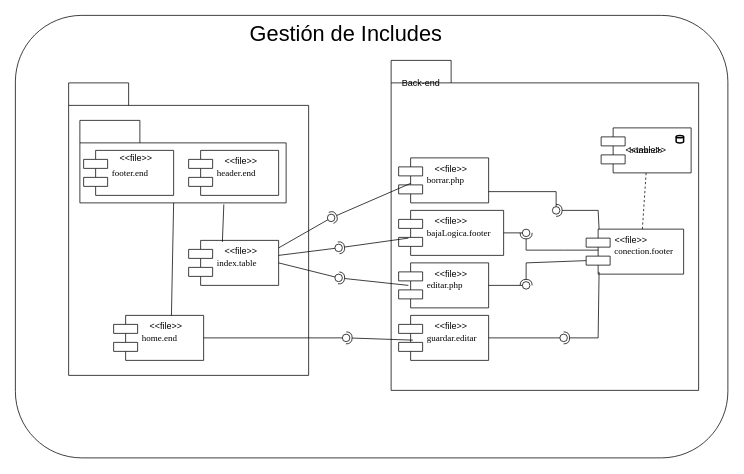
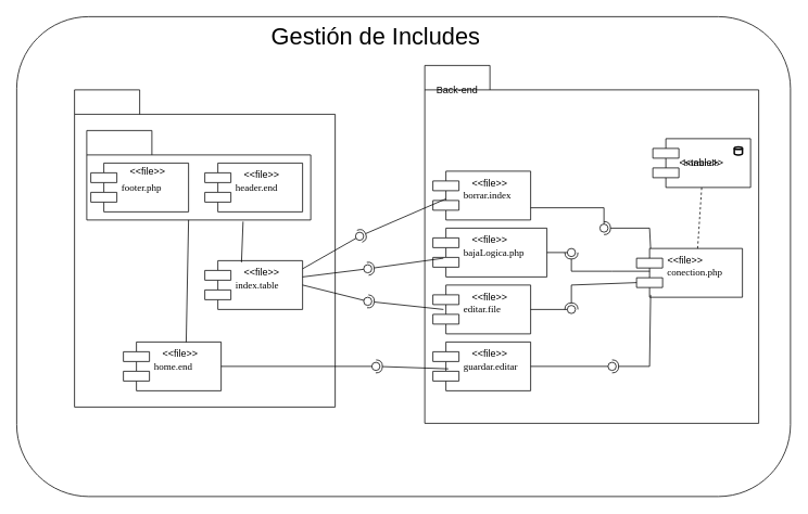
  <mxCell id="0" />
  <mxCell id="1" parent="0" />
  <mxCell id="2" value="" style="rounded=1;whiteSpace=wrap;html=1;" vertex="1" parent="1"><mxGeometry x="20" y="20" width="950" height="590" as="geometry" /></mxCell>
  <mxCell id="3" value="" style="shape=folder;fontStyle=1;tabWidth=80;tabHeight=30;tabPosition=left;html=1;boundedLbl=1;whiteSpace=wrap;" vertex="1" parent="1"><mxGeometry x="91" y="110" width="320" height="390" as="geometry" /></mxCell>
  <mxCell id="4" value="" style="shape=folder;fontStyle=1;tabWidth=80;tabHeight=30;tabPosition=left;html=1;boundedLbl=1;whiteSpace=wrap;" vertex="1" parent="1"><mxGeometry x="106" y="160" width="275" height="110" as="geometry" /></mxCell>
  <mxCell id="5" value="" style="endArrow=none;html=1;rounded=0;exitX=0.642;exitY=0.05;exitDx=0;exitDy=0;exitPerimeter=0;" edge="1" parent="1" source="8"><mxGeometry width="50" height="50" relative="1" as="geometry"><mxPoint x="181" y="320" as="sourcePoint" /><mxPoint x="231" y="270" as="targetPoint" /></mxGeometry></mxCell>
- <mxCell id="6" value="footer.end" style="shape=component;align=left;spacingLeft=36;rounded=0;shadow=0;comic=0;labelBackgroundColor=none;strokeWidth=1;fontFamily=Verdana;fontSize=12;html=1;" vertex="1" parent="1"><mxGeometry x="111" y="200" width="120" height="60" as="geometry" /></mxCell>
+ <mxCell id="6" value="footer.php" style="shape=component;align=left;spacingLeft=36;rounded=0;shadow=0;comic=0;labelBackgroundColor=none;strokeWidth=1;fontFamily=Verdana;fontSize=12;html=1;" vertex="1" parent="1"><mxGeometry x="111" y="200" width="120" height="60" as="geometry" /></mxCell>
  <mxCell id="7" value="header.end" style="shape=component;align=left;spacingLeft=36;rounded=0;shadow=0;comic=0;labelBackgroundColor=none;strokeWidth=1;fontFamily=Verdana;fontSize=12;html=1;" vertex="1" parent="1"><mxGeometry x="251" y="200" width="120" height="60" as="geometry" /></mxCell>
  <mxCell id="8" value="home.end" style="shape=component;align=left;spacingLeft=36;rounded=0;shadow=0;comic=0;labelBackgroundColor=none;strokeWidth=1;fontFamily=Verdana;fontSize=12;html=1;" vertex="1" parent="1"><mxGeometry x="151" y="420" width="120" height="60" as="geometry" /></mxCell>
  <mxCell id="9" value="index.table" style="shape=component;align=left;spacingLeft=36;rounded=0;shadow=0;comic=0;labelBackgroundColor=none;strokeWidth=1;fontFamily=Verdana;fontSize=12;html=1;" vertex="1" parent="1"><mxGeometry x="251" y="320" width="120" height="60" as="geometry" /></mxCell>
  <mxCell id="10" value="" style="endArrow=none;html=1;rounded=0;exitX=0.375;exitY=0.033;exitDx=0;exitDy=0;exitPerimeter=0;entryX=0.698;entryY=1.018;entryDx=0;entryDy=0;entryPerimeter=0;" edge="1" parent="1" source="9" target="4"><mxGeometry width="50" height="50" relative="1" as="geometry"><mxPoint x="191" y="330" as="sourcePoint" /><mxPoint x="241" y="280" as="targetPoint" /></mxGeometry></mxCell>
  <mxCell id="11" value="" style="shape=folder;fontStyle=1;tabWidth=80;tabHeight=30;tabPosition=left;html=1;boundedLbl=1;whiteSpace=wrap;" vertex="1" parent="1"><mxGeometry x="521" y="80" width="410" height="440" as="geometry" /></mxCell>
  <mxCell id="12" value="&amp;lt;&amp;lt;file&amp;gt;&amp;gt;" style="text;html=1;strokeColor=none;fillColor=none;align=center;verticalAlign=middle;whiteSpace=wrap;rounded=0;" vertex="1" parent="1"><mxGeometry x="151" y="200" width="60" height="20" as="geometry" /></mxCell>
  <mxCell id="13" value="borrar.db" style="shape=component;align=left;spacingLeft=36;rounded=0;shadow=0;comic=0;labelBackgroundColor=none;strokeWidth=1;fontFamily=Verdana;fontSize=12;html=1;" vertex="1" parent="1"><mxGeometry x="801" y="170" width="120" height="60" as="geometry" /></mxCell>
- <mxCell id="14" value="conection.footer" style="shape=component;align=left;spacingLeft=36;rounded=0;shadow=0;comic=0;labelBackgroundColor=none;strokeWidth=1;fontFamily=Verdana;fontSize=12;html=1;" vertex="1" parent="1"><mxGeometry x="781" y="305" width="130" height="60" as="geometry" /></mxCell>
+ <mxCell id="14" value="conection.php" style="shape=component;align=left;spacingLeft=36;rounded=0;shadow=0;comic=0;labelBackgroundColor=none;strokeWidth=1;fontFamily=Verdana;fontSize=12;html=1;" vertex="1" parent="1"><mxGeometry x="781" y="305" width="130" height="60" as="geometry" /></mxCell>
  <mxCell id="15" value="guardar.editar" style="shape=component;align=left;spacingLeft=36;rounded=0;shadow=0;comic=0;labelBackgroundColor=none;strokeWidth=1;fontFamily=Verdana;fontSize=12;html=1;" vertex="1" parent="1"><mxGeometry x="531" y="420" width="120" height="60" as="geometry" /></mxCell>
- <mxCell id="16" value="editar.php" style="shape=component;align=left;spacingLeft=36;rounded=0;shadow=0;comic=0;labelBackgroundColor=none;strokeWidth=1;fontFamily=Verdana;fontSize=12;html=1;" vertex="1" parent="1"><mxGeometry x="531" y="350" width="120" height="60" as="geometry" /></mxCell>
- <mxCell id="17" value="bajaLogica.footer" style="shape=component;align=left;spacingLeft=36;rounded=0;shadow=0;comic=0;labelBackgroundColor=none;strokeWidth=1;fontFamily=Verdana;fontSize=12;html=1;" vertex="1" parent="1"><mxGeometry x="531" y="280" width="140" height="60" as="geometry" /></mxCell>
- <mxCell id="18" value="borrar.php" style="shape=component;align=left;spacingLeft=36;rounded=0;shadow=0;comic=0;labelBackgroundColor=none;strokeWidth=1;fontFamily=Verdana;fontSize=12;html=1;" vertex="1" parent="1"><mxGeometry x="531" y="210" width="120" height="60" as="geometry" /></mxCell>
+ <mxCell id="16" value="editar.file" style="shape=component;align=left;spacingLeft=36;rounded=0;shadow=0;comic=0;labelBackgroundColor=none;strokeWidth=1;fontFamily=Verdana;fontSize=12;html=1;" vertex="1" parent="1"><mxGeometry x="531" y="350" width="120" height="60" as="geometry" /></mxCell>
+ <mxCell id="17" value="bajaLogica.php" style="shape=component;align=left;spacingLeft=36;rounded=0;shadow=0;comic=0;labelBackgroundColor=none;strokeWidth=1;fontFamily=Verdana;fontSize=12;html=1;" vertex="1" parent="1"><mxGeometry x="531" y="280" width="140" height="60" as="geometry" /></mxCell>
+ <mxCell id="18" value="borrar.index" style="shape=component;align=left;spacingLeft=36;rounded=0;shadow=0;comic=0;labelBackgroundColor=none;strokeWidth=1;fontFamily=Verdana;fontSize=12;html=1;" vertex="1" parent="1"><mxGeometry x="531" y="210" width="120" height="60" as="geometry" /></mxCell>
  <mxCell id="19" value="" style="rounded=0;orthogonalLoop=1;jettySize=auto;html=1;endArrow=oval;endFill=0;sketch=0;sourcePerimeterSpacing=0;targetPerimeterSpacing=0;endSize=10;exitX=1;exitY=0.75;exitDx=0;exitDy=0;" edge="1" parent="1" source="18"><mxGeometry relative="1" as="geometry"><mxPoint x="796" y="280" as="sourcePoint" /><mxPoint x="741" y="280" as="targetPoint" /><Array as="points"><mxPoint x="741" y="255" /></Array></mxGeometry></mxCell>
  <mxCell id="20" value="" style="rounded=0;orthogonalLoop=1;jettySize=auto;html=1;endArrow=oval;endFill=0;sketch=0;sourcePerimeterSpacing=0;targetPerimeterSpacing=0;endSize=10;exitX=1;exitY=0.5;exitDx=0;exitDy=0;" edge="1" parent="1" source="17"><mxGeometry relative="1" as="geometry"><mxPoint x="701" y="310" as="sourcePoint" /><mxPoint x="701" y="310" as="targetPoint" /></mxGeometry></mxCell>
  <mxCell id="21" value="" style="rounded=0;orthogonalLoop=1;jettySize=auto;html=1;endArrow=oval;endFill=0;sketch=0;sourcePerimeterSpacing=0;targetPerimeterSpacing=0;endSize=10;exitX=1;exitY=0.5;exitDx=0;exitDy=0;" edge="1" parent="1" source="16"><mxGeometry relative="1" as="geometry"><mxPoint x="701" y="370" as="sourcePoint" /><mxPoint x="701" y="380" as="targetPoint" /></mxGeometry></mxCell>
  <mxCell id="22" value="" style="rounded=0;orthogonalLoop=1;jettySize=auto;html=1;endArrow=oval;endFill=0;sketch=0;sourcePerimeterSpacing=0;targetPerimeterSpacing=0;endSize=10;exitX=1;exitY=0.5;exitDx=0;exitDy=0;" edge="1" parent="1" source="15"><mxGeometry relative="1" as="geometry"><mxPoint x="701" y="440" as="sourcePoint" /><mxPoint x="751" y="450" as="targetPoint" /></mxGeometry></mxCell>
  <mxCell id="23" value="" style="rounded=0;orthogonalLoop=1;jettySize=auto;html=1;endArrow=halfCircle;endFill=0;endSize=6;strokeWidth=1;sketch=0;exitX=0.133;exitY=0;exitDx=0;exitDy=0;exitPerimeter=0;" edge="1" parent="1" source="14"><mxGeometry relative="1" as="geometry"><mxPoint x="731" y="372.5" as="sourcePoint" /><mxPoint x="741" y="280" as="targetPoint" /><Array as="points"><mxPoint x="797" y="280" /></Array></mxGeometry></mxCell>
  <mxCell id="24" value="" style="rounded=0;orthogonalLoop=1;jettySize=auto;html=1;endArrow=halfCircle;endFill=0;endSize=6;strokeWidth=1;sketch=0;exitX=0.125;exitY=0.467;exitDx=0;exitDy=0;exitPerimeter=0;" edge="1" parent="1" source="14"><mxGeometry relative="1" as="geometry"><mxPoint x="796" y="352" as="sourcePoint" /><mxPoint x="701" y="310" as="targetPoint" /><Array as="points"><mxPoint x="751" y="333" /><mxPoint x="701" y="333" /></Array></mxGeometry></mxCell>
  <mxCell id="25" value="" style="rounded=0;orthogonalLoop=1;jettySize=auto;html=1;endArrow=halfCircle;endFill=0;endSize=6;strokeWidth=1;sketch=0;exitX=0;exitY=0.7;exitDx=0;exitDy=0;" edge="1" parent="1" source="14"><mxGeometry relative="1" as="geometry"><mxPoint x="796" y="348" as="sourcePoint" /><mxPoint x="701" y="380" as="targetPoint" /><Array as="points"><mxPoint x="701" y="350" /></Array></mxGeometry></mxCell>
  <mxCell id="26" value="" style="rounded=0;orthogonalLoop=1;jettySize=auto;html=1;endArrow=halfCircle;endFill=0;endSize=6;strokeWidth=1;sketch=0;exitX=0.133;exitY=0.95;exitDx=0;exitDy=0;exitPerimeter=0;" edge="1" parent="1" source="14"><mxGeometry relative="1" as="geometry"><mxPoint x="808" y="345" as="sourcePoint" /><mxPoint x="751" y="450" as="targetPoint" /><Array as="points"><mxPoint x="797" y="450" /></Array></mxGeometry></mxCell>
  <mxCell id="27" value="Back-end" style="text;html=1;strokeColor=none;fillColor=none;align=center;verticalAlign=middle;whiteSpace=wrap;rounded=0;" vertex="1" parent="1"><mxGeometry x="531" y="95" width="60" height="30" as="geometry" /></mxCell>
  <mxCell id="28" value="" style="rounded=0;orthogonalLoop=1;jettySize=auto;html=1;endArrow=oval;endFill=0;sketch=0;sourcePerimeterSpacing=0;targetPerimeterSpacing=0;endSize=10;exitX=1;exitY=0.5;exitDx=0;exitDy=0;" edge="1" parent="1"><mxGeometry relative="1" as="geometry"><mxPoint x="371" y="340" as="sourcePoint" /><mxPoint x="451" y="330" as="targetPoint" /></mxGeometry></mxCell>
  <mxCell id="29" value="" style="rounded=0;orthogonalLoop=1;jettySize=auto;html=1;endArrow=oval;endFill=0;sketch=0;sourcePerimeterSpacing=0;targetPerimeterSpacing=0;endSize=10;exitX=1;exitY=0.5;exitDx=0;exitDy=0;" edge="1" parent="1"><mxGeometry relative="1" as="geometry"><mxPoint x="371" y="330" as="sourcePoint" /><mxPoint x="441" y="290" as="targetPoint" /></mxGeometry></mxCell>
  <mxCell id="30" value="" style="rounded=0;orthogonalLoop=1;jettySize=auto;html=1;endArrow=oval;endFill=0;sketch=0;sourcePerimeterSpacing=0;targetPerimeterSpacing=0;endSize=10;exitX=1;exitY=0.5;exitDx=0;exitDy=0;" edge="1" parent="1" source="9"><mxGeometry relative="1" as="geometry"><mxPoint x="371" y="350" as="sourcePoint" /><mxPoint x="451" y="370" as="targetPoint" /></mxGeometry></mxCell>
  <mxCell id="31" value="" style="rounded=0;orthogonalLoop=1;jettySize=auto;html=1;endArrow=oval;endFill=0;sketch=0;sourcePerimeterSpacing=0;targetPerimeterSpacing=0;endSize=10;exitX=1;exitY=0.5;exitDx=0;exitDy=0;" edge="1" parent="1" source="8"><mxGeometry relative="1" as="geometry"><mxPoint x="301" y="450" as="sourcePoint" /><mxPoint x="461" y="450" as="targetPoint" /></mxGeometry></mxCell>
  <mxCell id="32" value="" style="rounded=0;orthogonalLoop=1;jettySize=auto;html=1;endArrow=halfCircle;endFill=0;endSize=6;strokeWidth=1;sketch=0;exitX=0.133;exitY=0.567;exitDx=0;exitDy=0;exitPerimeter=0;" edge="1" parent="1" source="18"><mxGeometry relative="1" as="geometry"><mxPoint x="541" y="235.52" as="sourcePoint" /><mxPoint x="441" y="290" as="targetPoint" /><Array as="points" /></mxGeometry></mxCell>
  <mxCell id="33" value="" style="rounded=0;orthogonalLoop=1;jettySize=auto;html=1;endArrow=halfCircle;endFill=0;endSize=6;strokeWidth=1;sketch=0;exitX=0.092;exitY=0.617;exitDx=0;exitDy=0;exitPerimeter=0;" edge="1" parent="1" source="17"><mxGeometry relative="1" as="geometry"><mxPoint x="551" y="341" as="sourcePoint" /><mxPoint x="451" y="330" as="targetPoint" /><Array as="points" /></mxGeometry></mxCell>
  <mxCell id="34" value="" style="rounded=0;orthogonalLoop=1;jettySize=auto;html=1;endArrow=halfCircle;endFill=0;endSize=6;strokeWidth=1;sketch=0;exitX=0.108;exitY=0.5;exitDx=0;exitDy=0;exitPerimeter=0;" edge="1" parent="1" source="16"><mxGeometry relative="1" as="geometry"><mxPoint x="572" y="327" as="sourcePoint" /><mxPoint x="451" y="370" as="targetPoint" /><Array as="points" /></mxGeometry></mxCell>
  <mxCell id="35" value="&amp;lt;&amp;lt;table&amp;gt;&amp;gt;" style="text;html=1;strokeColor=none;fillColor=none;align=center;verticalAlign=middle;whiteSpace=wrap;rounded=0;" vertex="1" parent="1"><mxGeometry x="831" y="185" width="60" height="30" as="geometry" /></mxCell>
  <mxCell id="36" value="" style="rounded=0;orthogonalLoop=1;jettySize=auto;html=1;endArrow=halfCircle;endFill=0;endSize=6;strokeWidth=1;sketch=0;exitX=0.158;exitY=0.55;exitDx=0;exitDy=0;exitPerimeter=0;" edge="1" parent="1" source="15"><mxGeometry relative="1" as="geometry"><mxPoint x="531" y="440" as="sourcePoint" /><mxPoint x="461" y="450" as="targetPoint" /><Array as="points" /></mxGeometry></mxCell>
  <mxCell id="37" value="&amp;lt;&amp;lt;file&amp;gt;&amp;gt;" style="text;html=1;strokeColor=none;fillColor=none;align=center;verticalAlign=middle;whiteSpace=wrap;rounded=0;" vertex="1" parent="1"><mxGeometry x="291" y="200" width="60" height="30" as="geometry" /></mxCell>
  <mxCell id="38" value="&amp;lt;&amp;lt;file&amp;gt;&amp;gt;" style="text;html=1;strokeColor=none;fillColor=none;align=center;verticalAlign=middle;whiteSpace=wrap;rounded=0;" vertex="1" parent="1"><mxGeometry x="291" y="320" width="60" height="30" as="geometry" /></mxCell>
  <mxCell id="39" value="&amp;lt;&amp;lt;file&amp;gt;&amp;gt;" style="text;html=1;strokeColor=none;fillColor=none;align=center;verticalAlign=middle;whiteSpace=wrap;rounded=0;" vertex="1" parent="1"><mxGeometry x="191" y="420" width="60" height="30" as="geometry" /></mxCell>
  <mxCell id="40" value="&amp;lt;&amp;lt;file&amp;gt;&amp;gt;" style="text;html=1;strokeColor=none;fillColor=none;align=center;verticalAlign=middle;whiteSpace=wrap;rounded=0;" vertex="1" parent="1"><mxGeometry x="571" y="210" width="60" height="30" as="geometry" /></mxCell>
  <mxCell id="41" value="&amp;lt;&amp;lt;file&amp;gt;&amp;gt;" style="text;html=1;strokeColor=none;fillColor=none;align=center;verticalAlign=middle;whiteSpace=wrap;rounded=0;" vertex="1" parent="1"><mxGeometry x="571" y="280" width="60" height="30" as="geometry" /></mxCell>
  <mxCell id="42" value="&amp;lt;&amp;lt;file&amp;gt;&amp;gt;" style="text;html=1;strokeColor=none;fillColor=none;align=center;verticalAlign=middle;whiteSpace=wrap;rounded=0;" vertex="1" parent="1"><mxGeometry x="571" y="350" width="60" height="30" as="geometry" /></mxCell>
  <mxCell id="43" value="&amp;lt;&amp;lt;file&amp;gt;&amp;gt;" style="text;html=1;strokeColor=none;fillColor=none;align=center;verticalAlign=middle;whiteSpace=wrap;rounded=0;" vertex="1" parent="1"><mxGeometry x="571" y="420" width="60" height="30" as="geometry" /></mxCell>
  <mxCell id="44" value="&amp;lt;&amp;lt;file&amp;gt;&amp;gt;" style="text;html=1;strokeColor=none;fillColor=none;align=center;verticalAlign=middle;whiteSpace=wrap;rounded=0;" vertex="1" parent="1"><mxGeometry x="811" y="305" width="60" height="30" as="geometry" /></mxCell>
  <mxCell id="45" value="" style="strokeWidth=2;html=1;shape=mxgraph.flowchart.database;whiteSpace=wrap;" vertex="1" parent="1"><mxGeometry x="901" y="180" width="10" height="10" as="geometry" /></mxCell>
  <mxCell id="46" value="" style="endArrow=none;dashed=1;html=1;rounded=0;entryX=0.5;entryY=1;entryDx=0;entryDy=0;exitX=0.75;exitY=0;exitDx=0;exitDy=0;" edge="1" parent="1" source="44" target="13"><mxGeometry width="50" height="50" relative="1" as="geometry"><mxPoint x="811" y="290" as="sourcePoint" /><mxPoint x="861" y="240" as="targetPoint" /></mxGeometry></mxCell>
  <mxCell id="47" value="Gestión de Includes" style="text;html=1;strokeColor=none;fillColor=none;align=center;verticalAlign=middle;whiteSpace=wrap;rounded=0;fontSize=29;" vertex="1" parent="1"><mxGeometry x="251" width="420" height="30" as="geometry" y="30" /></mxCell>
